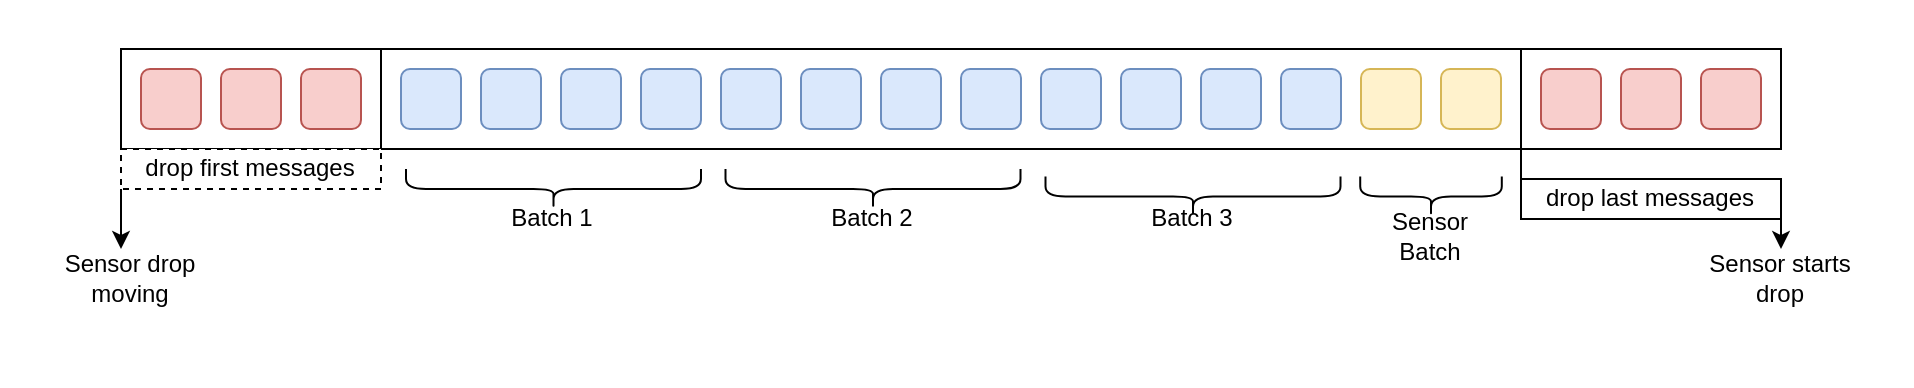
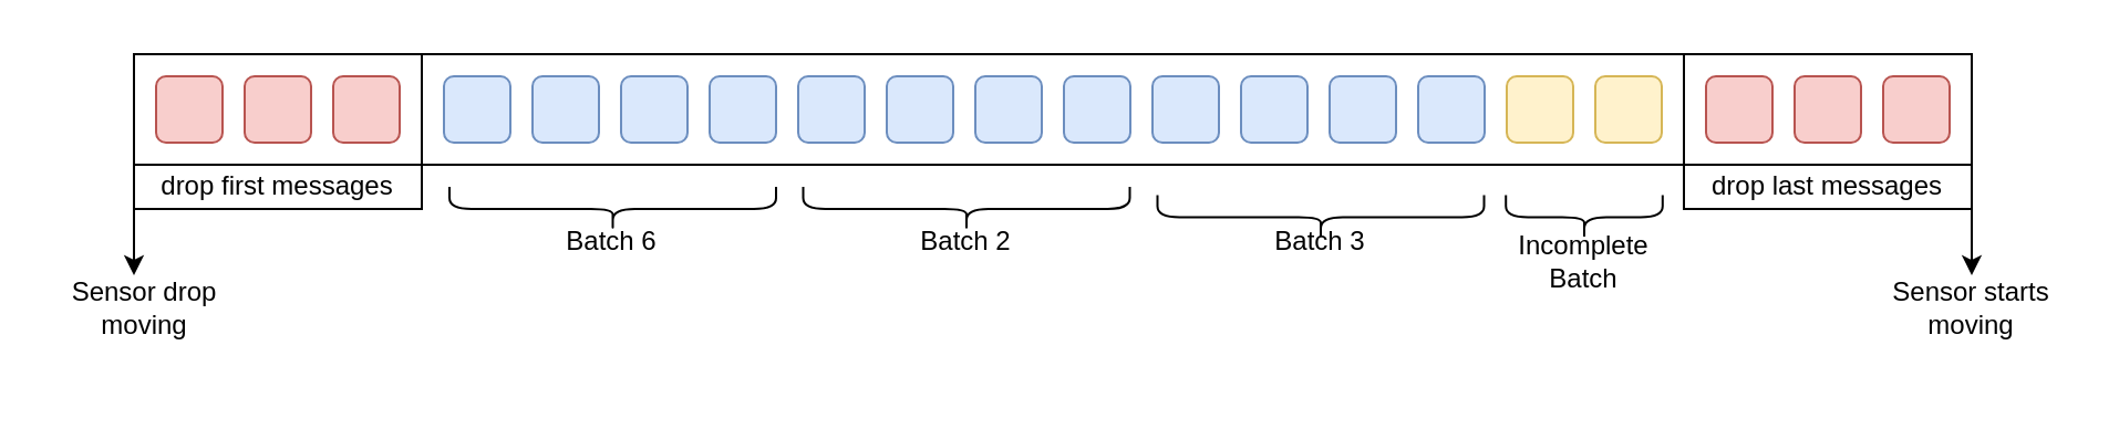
  <mxCell id="0" />
  <mxCell id="1" parent="0" />
  <mxCell id="2" value="" style="rounded=0;whiteSpace=wrap;html=1;movable=0;resizable=0;rotatable=0;deletable=0;editable=0;locked=1;connectable=0;" vertex="1" parent="1"><mxGeometry x="60" y="24" width="830" height="50" as="geometry" /></mxCell>
- <mxCell id="3" value="drop first messages" style="rounded=0;whiteSpace=wrap;html=1;dashed=1;" vertex="1" parent="1"><mxGeometry x="60" y="74" width="130" height="20" as="geometry" /></mxCell>
- <mxCell id="4" value="drop last messages" style="rounded=0;whiteSpace=wrap;html=1;" vertex="1" parent="1"><mxGeometry x="760" y="89" width="130" height="20" as="geometry" /></mxCell>
+ <mxCell id="3" value="drop first messages" style="rounded=0;whiteSpace=wrap;html=1;" vertex="1" parent="1"><mxGeometry x="60" y="74" width="130" height="20" as="geometry" /></mxCell>
+ <mxCell id="4" value="drop last messages" style="rounded=0;whiteSpace=wrap;html=1;" vertex="1" parent="1"><mxGeometry x="760" y="74" width="130" height="20" as="geometry" /></mxCell>
  <mxCell id="5" value="" style="endArrow=none;html=1;rounded=0;exitX=1;exitY=0;exitDx=0;exitDy=0;" edge="1" parent="1" source="3"><mxGeometry width="50" height="50" relative="1" as="geometry"><mxPoint x="430" y="144" as="sourcePoint" /><mxPoint x="190" y="24" as="targetPoint" /></mxGeometry></mxCell>
  <mxCell id="6" value="" style="endArrow=none;html=1;rounded=0;exitX=0;exitY=0;exitDx=0;exitDy=0;" edge="1" parent="1" source="4"><mxGeometry width="50" height="50" relative="1" as="geometry"><mxPoint x="540" y="94" as="sourcePoint" /><mxPoint x="760" y="24" as="targetPoint" /></mxGeometry></mxCell>
  <mxCell id="7" value="" style="rounded=1;whiteSpace=wrap;html=1;fillColor=#f8cecc;strokeColor=#b85450;" vertex="1" parent="1"><mxGeometry x="70" y="34" width="30" height="30" as="geometry" /></mxCell>
  <mxCell id="8" value="" style="rounded=1;whiteSpace=wrap;html=1;fillColor=#f8cecc;strokeColor=#b85450;" vertex="1" parent="1"><mxGeometry x="110" y="34" width="30" height="30" as="geometry" /></mxCell>
  <mxCell id="9" value="" style="rounded=1;whiteSpace=wrap;html=1;fillColor=#f8cecc;strokeColor=#b85450;" vertex="1" parent="1"><mxGeometry x="150" y="34" width="30" height="30" as="geometry" /></mxCell>
  <mxCell id="10" value="" style="rounded=1;whiteSpace=wrap;html=1;fillColor=#dae8fc;strokeColor=#6c8ebf;" vertex="1" parent="1"><mxGeometry x="200" y="34" width="30" height="30" as="geometry" /></mxCell>
  <mxCell id="11" value="" style="rounded=1;whiteSpace=wrap;html=1;fillColor=#dae8fc;strokeColor=#6c8ebf;" vertex="1" parent="1"><mxGeometry x="240" y="34" width="30" height="30" as="geometry" /></mxCell>
  <mxCell id="12" value="" style="rounded=1;whiteSpace=wrap;html=1;fillColor=#dae8fc;strokeColor=#6c8ebf;" vertex="1" parent="1"><mxGeometry x="280" y="34" width="30" height="30" as="geometry" /></mxCell>
  <mxCell id="13" value="" style="rounded=1;whiteSpace=wrap;html=1;fillColor=#dae8fc;strokeColor=#6c8ebf;" vertex="1" parent="1"><mxGeometry x="320" y="34" width="30" height="30" as="geometry" /></mxCell>
  <mxCell id="14" value="" style="rounded=1;whiteSpace=wrap;html=1;fillColor=#dae8fc;strokeColor=#6c8ebf;" vertex="1" parent="1"><mxGeometry x="360" y="34" width="30" height="30" as="geometry" /></mxCell>
  <mxCell id="15" value="" style="rounded=1;whiteSpace=wrap;html=1;fillColor=#dae8fc;strokeColor=#6c8ebf;" vertex="1" parent="1"><mxGeometry x="400" y="34" width="30" height="30" as="geometry" /></mxCell>
  <mxCell id="16" value="" style="rounded=1;whiteSpace=wrap;html=1;fillColor=#dae8fc;strokeColor=#6c8ebf;" vertex="1" parent="1"><mxGeometry x="440" y="34" width="30" height="30" as="geometry" /></mxCell>
  <mxCell id="17" value="" style="rounded=1;whiteSpace=wrap;html=1;fillColor=#dae8fc;strokeColor=#6c8ebf;" vertex="1" parent="1"><mxGeometry x="480" y="34" width="30" height="30" as="geometry" /></mxCell>
  <mxCell id="18" value="" style="rounded=1;whiteSpace=wrap;html=1;fillColor=#dae8fc;strokeColor=#6c8ebf;" vertex="1" parent="1"><mxGeometry x="520" y="34" width="30" height="30" as="geometry" /></mxCell>
  <mxCell id="19" value="" style="rounded=1;whiteSpace=wrap;html=1;fillColor=#dae8fc;strokeColor=#6c8ebf;" vertex="1" parent="1"><mxGeometry x="560" y="34" width="30" height="30" as="geometry" /></mxCell>
  <mxCell id="20" value="" style="rounded=1;whiteSpace=wrap;html=1;fillColor=#dae8fc;strokeColor=#6c8ebf;" vertex="1" parent="1"><mxGeometry x="600" y="34" width="30" height="30" as="geometry" /></mxCell>
  <mxCell id="21" value="" style="rounded=1;whiteSpace=wrap;html=1;fillColor=#dae8fc;strokeColor=#6c8ebf;" vertex="1" parent="1"><mxGeometry x="640" y="34" width="30" height="30" as="geometry" /></mxCell>
  <mxCell id="22" value="" style="rounded=1;whiteSpace=wrap;html=1;fillColor=#fff2cc;strokeColor=#d6b656;" vertex="1" parent="1"><mxGeometry x="680" y="34" width="30" height="30" as="geometry" /></mxCell>
  <mxCell id="23" value="" style="rounded=1;whiteSpace=wrap;html=1;fillColor=#fff2cc;strokeColor=#d6b656;" vertex="1" parent="1"><mxGeometry x="720" y="34" width="30" height="30" as="geometry" /></mxCell>
  <mxCell id="24" value="" style="rounded=1;whiteSpace=wrap;html=1;fillColor=#f8cecc;strokeColor=#b85450;" vertex="1" parent="1"><mxGeometry x="770" y="34" width="30" height="30" as="geometry" /></mxCell>
  <mxCell id="25" value="" style="rounded=1;whiteSpace=wrap;html=1;fillColor=#f8cecc;strokeColor=#b85450;" vertex="1" parent="1"><mxGeometry x="810" y="34" width="30" height="30" as="geometry" /></mxCell>
  <mxCell id="26" value="" style="rounded=1;whiteSpace=wrap;html=1;fillColor=#f8cecc;strokeColor=#b85450;" vertex="1" parent="1"><mxGeometry x="850" y="34" width="30" height="30" as="geometry" /></mxCell>
  <mxCell id="27" value="" style="shape=curlyBracket;whiteSpace=wrap;html=1;rounded=1;flipH=1;labelPosition=right;verticalLabelPosition=middle;align=left;verticalAlign=middle;rotation=90;" vertex="1" parent="1"><mxGeometry x="266.25" y="20.25" width="20" height="147.5" as="geometry" /></mxCell>
  <mxCell id="28" value="" style="shape=curlyBracket;whiteSpace=wrap;html=1;rounded=1;flipH=1;labelPosition=right;verticalLabelPosition=middle;align=left;verticalAlign=middle;rotation=90;" vertex="1" parent="1"><mxGeometry x="426" y="20.25" width="20" height="147.5" as="geometry" /></mxCell>
  <mxCell id="29" value="" style="shape=curlyBracket;whiteSpace=wrap;html=1;rounded=1;flipH=1;labelPosition=right;verticalLabelPosition=middle;align=left;verticalAlign=middle;rotation=90;" vertex="1" parent="1"><mxGeometry x="586" y="24" width="20" height="147.5" as="geometry" /></mxCell>
  <mxCell id="30" value="" style="shape=curlyBracket;whiteSpace=wrap;html=1;rounded=1;flipH=1;labelPosition=right;verticalLabelPosition=middle;align=left;verticalAlign=middle;rotation=90;" vertex="1" parent="1"><mxGeometry x="705" y="62.35" width="20" height="70.79" as="geometry" /></mxCell>
- <mxCell id="31" value="Batch 1" style="text;html=1;strokeColor=none;fillColor=none;align=center;verticalAlign=middle;whiteSpace=wrap;rounded=0;" vertex="1" parent="1"><mxGeometry x="246.25" y="94" width="60" height="30" as="geometry" /></mxCell>
+ <mxCell id="31" value="Batch 6" style="text;html=1;strokeColor=none;fillColor=none;align=center;verticalAlign=middle;whiteSpace=wrap;rounded=0;" vertex="1" parent="1"><mxGeometry x="246.25" y="94" width="60" height="30" as="geometry" /></mxCell>
  <mxCell id="32" value="Batch 2" style="text;html=1;strokeColor=none;fillColor=none;align=center;verticalAlign=middle;whiteSpace=wrap;rounded=0;" vertex="1" parent="1"><mxGeometry x="406" y="94" width="60" height="30" as="geometry" /></mxCell>
  <mxCell id="33" value="Batch 3" style="text;html=1;strokeColor=none;fillColor=none;align=center;verticalAlign=middle;whiteSpace=wrap;rounded=0;" vertex="1" parent="1"><mxGeometry x="566" y="94" width="60" height="30" as="geometry" /></mxCell>
- <mxCell id="34" value="Sensor Batch" style="text;html=1;strokeColor=none;fillColor=none;align=center;verticalAlign=middle;whiteSpace=wrap;rounded=0;" vertex="1" parent="1"><mxGeometry x="685" y="103.14" width="60" height="30" as="geometry" /></mxCell>
+ <mxCell id="34" value="Incomplete Batch" style="text;html=1;strokeColor=none;fillColor=none;align=center;verticalAlign=middle;whiteSpace=wrap;rounded=0;" vertex="1" parent="1"><mxGeometry x="685" y="103.14" width="60" height="30" as="geometry" /></mxCell>
  <mxCell id="35" value="" style="endArrow=classic;html=1;rounded=0;exitX=0;exitY=1;exitDx=0;exitDy=0;" edge="1" parent="1" source="3"><mxGeometry width="50" height="50" relative="1" as="geometry"><mxPoint x="460" y="94" as="sourcePoint" /><mxPoint x="60" y="124" as="targetPoint" /></mxGeometry></mxCell>
  <mxCell id="36" value="Sensor drop moving" style="text;html=1;strokeColor=none;fillColor=none;align=center;verticalAlign=middle;whiteSpace=wrap;rounded=0;" vertex="1" parent="1"><mxGeometry x="20" y="124" width="90" height="30" as="geometry" /></mxCell>
- <mxCell id="37" value="Sensor starts drop" style="text;html=1;strokeColor=none;fillColor=none;align=center;verticalAlign=middle;whiteSpace=wrap;rounded=0;" vertex="1" parent="1"><mxGeometry x="845" y="124" width="90" height="30" as="geometry" /></mxCell>
+ <mxCell id="37" value="Sensor starts moving" style="text;html=1;strokeColor=none;fillColor=none;align=center;verticalAlign=middle;whiteSpace=wrap;rounded=0;" vertex="1" parent="1"><mxGeometry x="845" y="124" width="90" height="30" as="geometry" /></mxCell>
  <mxCell id="38" value="" style="endArrow=classic;html=1;rounded=0;exitX=1;exitY=1;exitDx=0;exitDy=0;" edge="1" parent="1" source="4" target="37"><mxGeometry width="50" height="50" relative="1" as="geometry"><mxPoint x="510" y="64" as="sourcePoint" /><mxPoint x="560" y="14" as="targetPoint" /></mxGeometry></mxCell>
